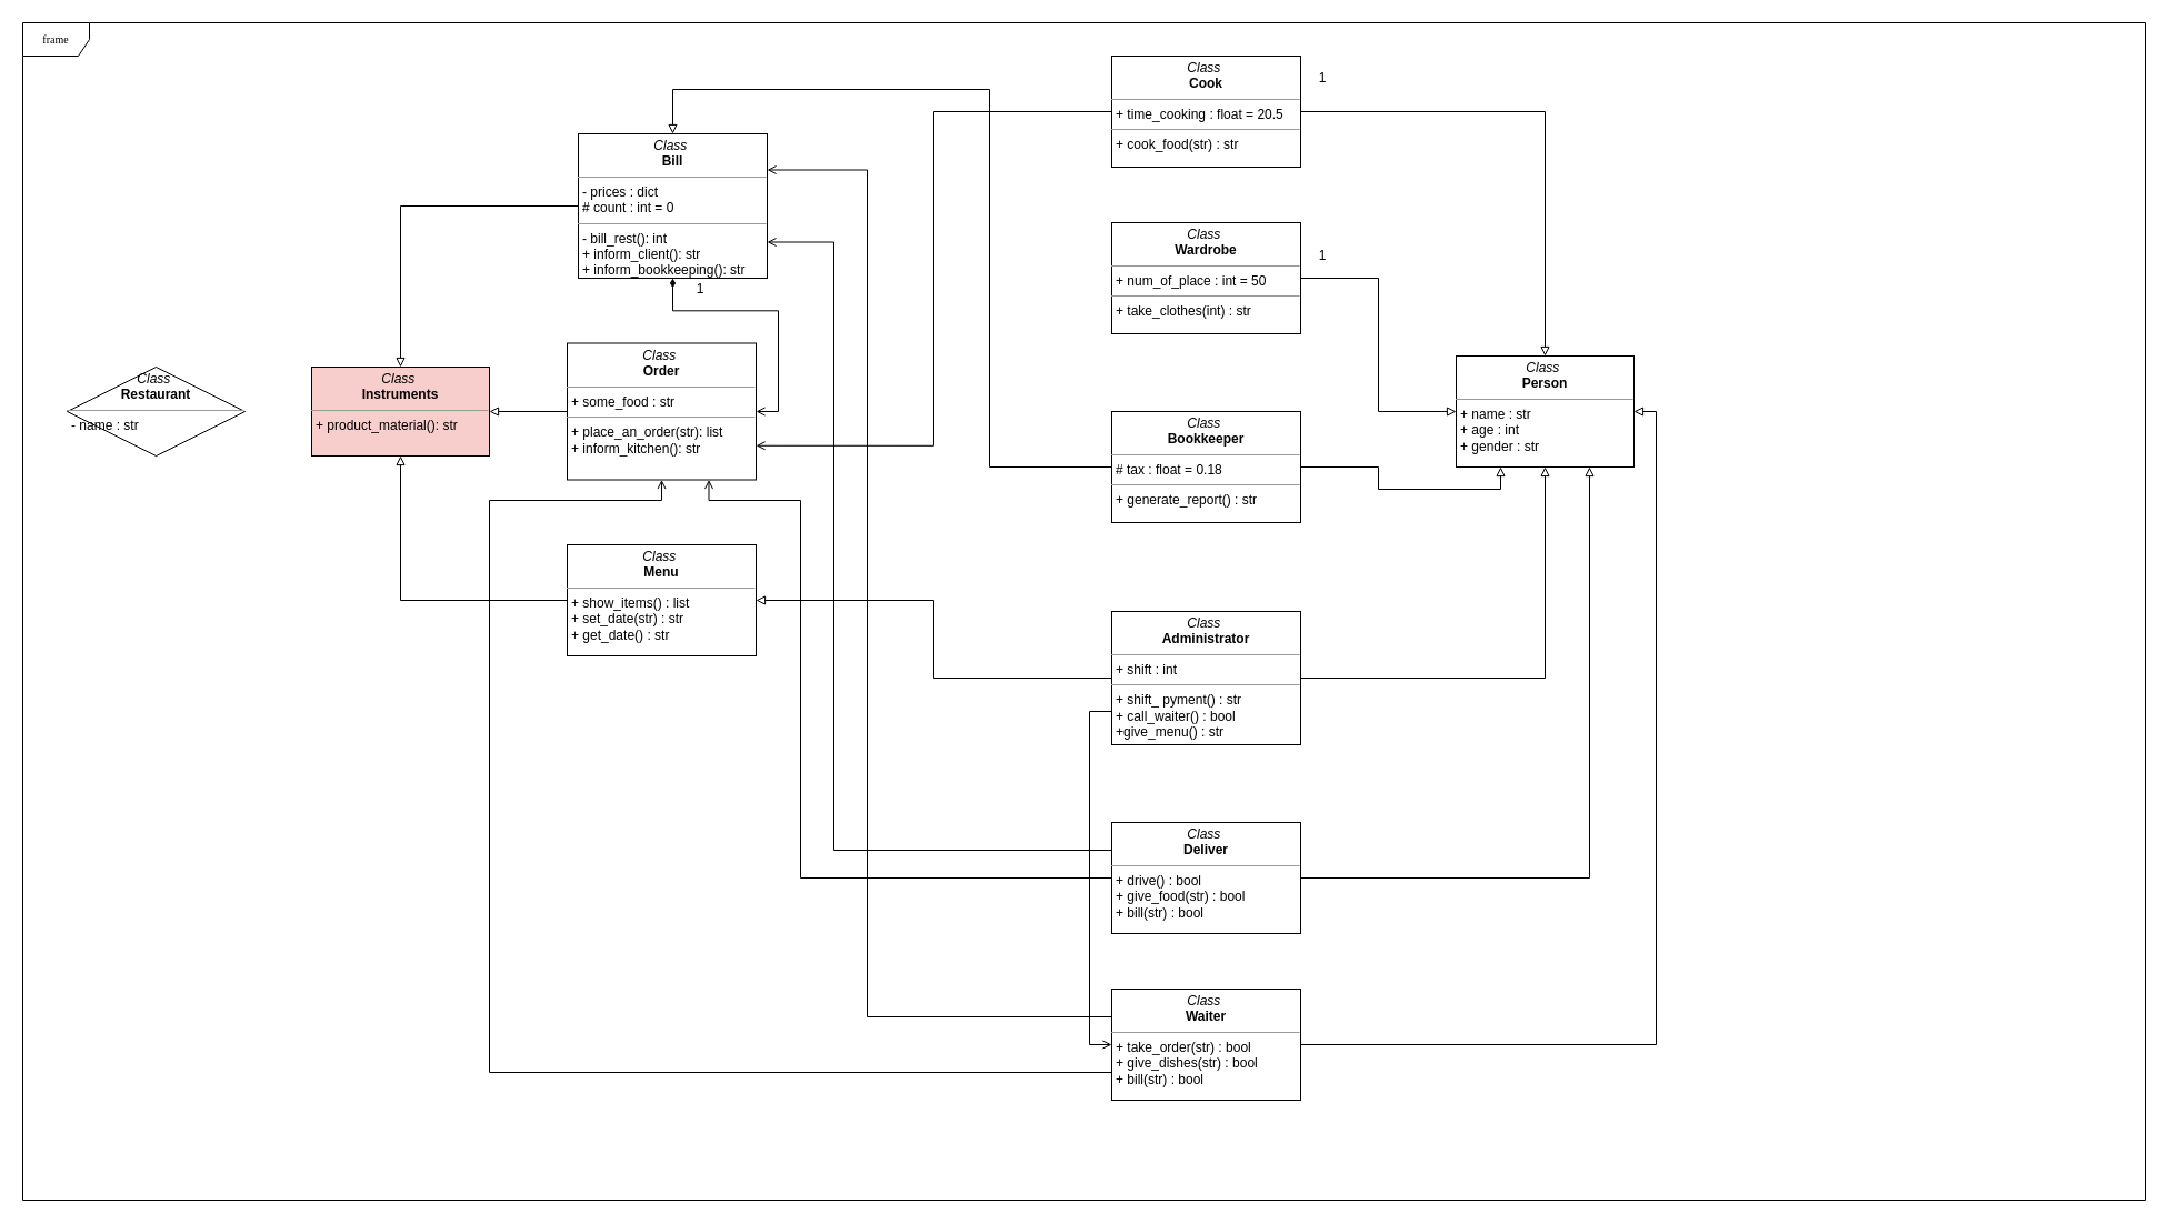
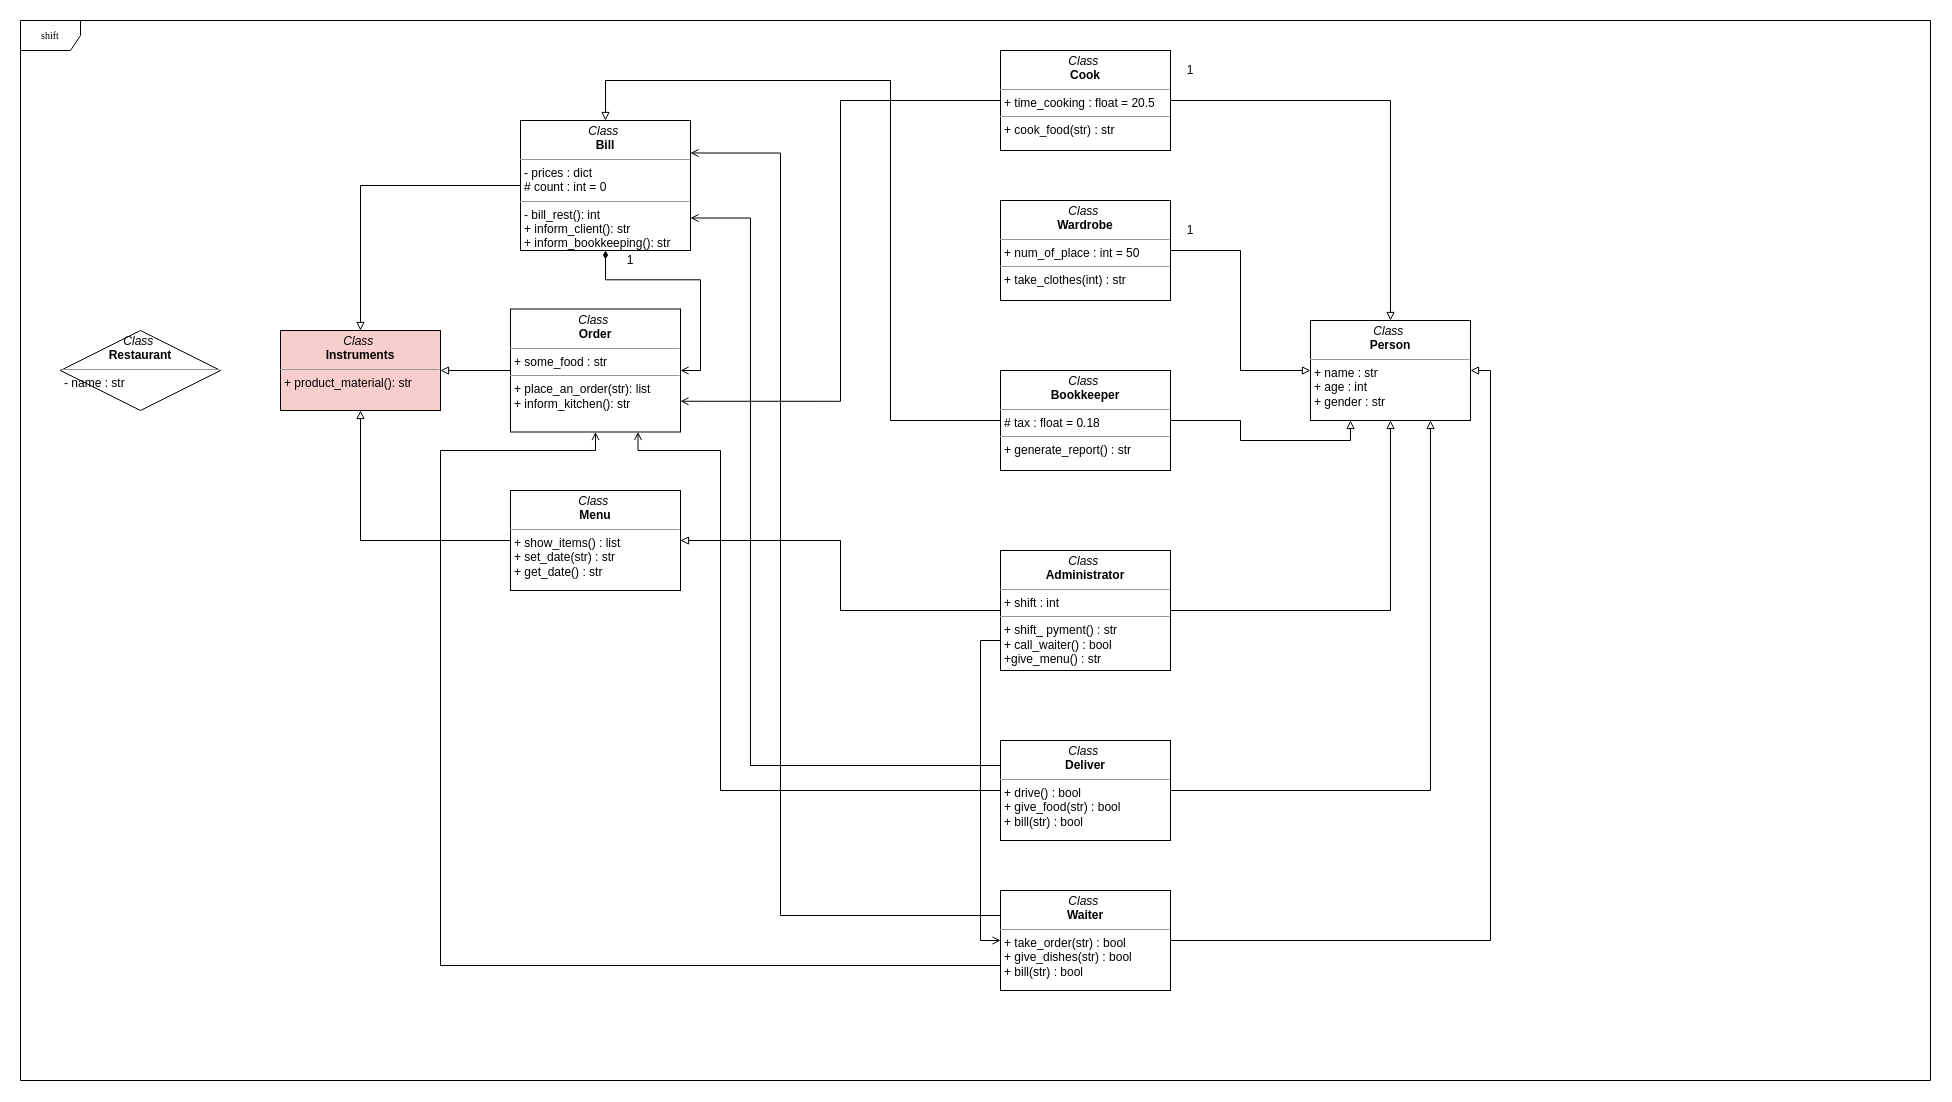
  <mxCell id="0" />
  <mxCell id="1" parent="0" />
- <mxCell id="2" value="frame" style="shape=umlFrame;whiteSpace=wrap;html=1;rounded=0;shadow=0;comic=0;labelBackgroundColor=none;strokeWidth=1;fontFamily=Verdana;fontSize=10;align=center;" parent="1" vertex="1"><mxGeometry x="20" y="20" width="1910" height="1060" as="geometry" /></mxCell>
+ <mxCell id="2" value="shift" style="shape=umlFrame;whiteSpace=wrap;html=1;rounded=0;shadow=0;comic=0;labelBackgroundColor=none;strokeWidth=1;fontFamily=Verdana;fontSize=10;align=center;" parent="1" vertex="1"><mxGeometry x="20" y="20" width="1910" height="1060" as="geometry" /></mxCell>
  <mxCell id="3" style="edgeStyle=orthogonalEdgeStyle;rounded=0;orthogonalLoop=1;jettySize=auto;html=1;entryX=1;entryY=0.5;entryDx=0;entryDy=0;endArrow=block;endFill=0;" parent="1" source="4" target="6" edge="1"><mxGeometry relative="1" as="geometry" /></mxCell>
  <mxCell id="4" value="&lt;p style=&quot;margin: 0px ; margin-top: 4px ; text-align: center&quot;&gt;&lt;i&gt;Class&amp;nbsp;&lt;/i&gt;&lt;br&gt;&lt;b&gt;Order&lt;/b&gt;&lt;/p&gt;&lt;hr size=&quot;1&quot;&gt;&lt;p style=&quot;margin: 0px ; margin-left: 4px&quot;&gt;+ some_food : str&amp;nbsp;&lt;br&gt;&lt;/p&gt;&lt;hr size=&quot;1&quot;&gt;&lt;p style=&quot;margin: 0px ; margin-left: 4px&quot;&gt;+ place_an_order(str): list&lt;br&gt;+ inform_kitchen(): str&lt;/p&gt;" style="verticalAlign=top;align=left;overflow=fill;fontSize=12;fontFamily=Helvetica;html=1;rounded=0;shadow=0;comic=0;labelBackgroundColor=none;strokeWidth=1" parent="1" vertex="1"><mxGeometry x="510" y="308.5" width="170" height="123" as="geometry" /></mxCell>
  <mxCell id="5" value="&lt;p style=&quot;margin: 0px ; margin-top: 4px ; text-align: center&quot;&gt;&lt;i&gt;Class&amp;nbsp;&lt;/i&gt;&lt;br&gt;&lt;b&gt;Person&lt;/b&gt;&lt;/p&gt;&lt;hr size=&quot;1&quot;&gt;&lt;p style=&quot;margin: 0px ; margin-left: 4px&quot;&gt;+ name&amp;nbsp;&lt;span&gt;: str&amp;nbsp;&lt;/span&gt;&lt;/p&gt;&lt;p style=&quot;margin: 0px ; margin-left: 4px&quot;&gt;+ age : int&lt;/p&gt;&lt;p style=&quot;margin: 0px ; margin-left: 4px&quot;&gt;+ gender : str&lt;/p&gt;" style="verticalAlign=top;align=left;overflow=fill;fontSize=12;fontFamily=Helvetica;html=1;rounded=0;shadow=0;comic=0;labelBackgroundColor=none;strokeWidth=1" parent="1" vertex="1"><mxGeometry x="1310" y="320" width="160" height="100" as="geometry" /></mxCell>
  <mxCell id="6" value="&lt;p style=&quot;margin: 0px ; margin-top: 4px ; text-align: center&quot;&gt;&lt;i&gt;Class&amp;nbsp;&lt;/i&gt;&lt;br&gt;&lt;b&gt;Instruments&lt;/b&gt;&lt;/p&gt;&lt;hr size=&quot;1&quot;&gt;&lt;p style=&quot;margin: 0px ; margin-left: 4px&quot;&gt;+ product_material(): str&lt;/p&gt;" style="verticalAlign=top;align=left;overflow=fill;fontSize=12;fontFamily=Helvetica;html=1;rounded=0;shadow=0;comic=0;labelBackgroundColor=none;strokeWidth=1;fillColor=#f8cecc;" parent="1" vertex="1"><mxGeometry x="280" y="330" width="160" height="80" as="geometry" /></mxCell>
  <mxCell id="7" value="&lt;p style=&quot;margin: 0px ; margin-top: 4px ; text-align: center&quot;&gt;&lt;i&gt;Class&amp;nbsp;&lt;/i&gt;&lt;br&gt;&lt;b&gt;Restaurant&lt;/b&gt;&lt;/p&gt;&lt;hr size=&quot;1&quot;&gt;&lt;p style=&quot;margin: 0px ; margin-left: 4px&quot;&gt;- name : str&lt;/p&gt;" style="rhombus;verticalAlign=top;align=left;overflow=fill;fontSize=12;fontFamily=Helvetica;html=1;shadow=0;comic=0;labelBackgroundColor=none;strokeWidth=1;" parent="1" vertex="1"><mxGeometry x="60" y="330" width="160" height="80" as="geometry" /></mxCell>
  <mxCell id="8" style="edgeStyle=orthogonalEdgeStyle;rounded=0;orthogonalLoop=1;jettySize=auto;html=1;entryX=0.5;entryY=1;entryDx=0;entryDy=0;endArrow=block;endFill=0;" parent="1" source="9" target="6" edge="1"><mxGeometry relative="1" as="geometry" /></mxCell>
  <mxCell id="9" value="&lt;p style=&quot;margin: 0px ; margin-top: 4px ; text-align: center&quot;&gt;&lt;i&gt;Class&amp;nbsp;&lt;/i&gt;&lt;br&gt;&lt;b&gt;Menu&lt;/b&gt;&lt;/p&gt;&lt;hr size=&quot;1&quot;&gt;&lt;p style=&quot;margin: 0px ; margin-left: 4px&quot;&gt;+ show_items() : list&lt;/p&gt;&lt;p style=&quot;margin: 0px ; margin-left: 4px&quot;&gt;+ set_date(str) : str&amp;nbsp;&lt;br&gt;&lt;/p&gt;&lt;p style=&quot;margin: 0px ; margin-left: 4px&quot;&gt;+ get_date() : str&lt;/p&gt;" style="verticalAlign=top;align=left;overflow=fill;fontSize=12;fontFamily=Helvetica;html=1;rounded=0;shadow=0;comic=0;labelBackgroundColor=none;strokeWidth=1" parent="1" vertex="1"><mxGeometry x="510" y="490" width="170" height="100" as="geometry" /></mxCell>
  <mxCell id="10" style="edgeStyle=orthogonalEdgeStyle;rounded=0;orthogonalLoop=1;jettySize=auto;html=1;endArrow=block;endFill=0;entryX=0.5;entryY=0;entryDx=0;entryDy=0;" parent="1" source="12" target="6" edge="1"><mxGeometry relative="1" as="geometry" /></mxCell>
  <mxCell id="11" style="edgeStyle=orthogonalEdgeStyle;rounded=0;orthogonalLoop=1;jettySize=auto;html=1;endArrow=open;endFill=0;entryX=1;entryY=0.5;entryDx=0;entryDy=0;startArrow=diamondThin;startFill=1;" parent="1" source="12" target="4" edge="1"><mxGeometry relative="1" as="geometry" /></mxCell>
  <mxCell id="12" value="&lt;p style=&quot;margin: 0px ; margin-top: 4px ; text-align: center&quot;&gt;&lt;i&gt;Class&amp;nbsp;&lt;/i&gt;&lt;br&gt;&lt;b&gt;Bill&lt;/b&gt;&lt;/p&gt;&lt;hr size=&quot;1&quot;&gt;&lt;p style=&quot;margin: 0px ; margin-left: 4px&quot;&gt;- prices : dict&lt;/p&gt;&lt;p style=&quot;margin: 0px ; margin-left: 4px&quot;&gt;# count : int = 0&amp;nbsp;&lt;br&gt;&lt;/p&gt;&lt;hr size=&quot;1&quot;&gt;&lt;p style=&quot;margin: 0px ; margin-left: 4px&quot;&gt;- bill_rest(): int&lt;br&gt;+ inform_client(): str&lt;/p&gt;&lt;p style=&quot;margin: 0px ; margin-left: 4px&quot;&gt;+ inform_bookkeeping(): str&lt;br&gt;&lt;/p&gt;" style="verticalAlign=top;align=left;overflow=fill;fontSize=12;fontFamily=Helvetica;html=1;rounded=0;shadow=0;comic=0;labelBackgroundColor=none;strokeWidth=1" parent="1" vertex="1"><mxGeometry x="520" y="120" width="170" height="130" as="geometry" /></mxCell>
  <mxCell id="13" style="edgeStyle=orthogonalEdgeStyle;rounded=0;orthogonalLoop=1;jettySize=auto;html=1;endArrow=block;endFill=0;entryX=0.5;entryY=0;entryDx=0;entryDy=0;" parent="1" source="15" target="5" edge="1"><mxGeometry relative="1" as="geometry" /></mxCell>
  <mxCell id="14" style="edgeStyle=orthogonalEdgeStyle;rounded=0;orthogonalLoop=1;jettySize=auto;html=1;endArrow=open;endFill=0;entryX=1;entryY=0.75;entryDx=0;entryDy=0;" parent="1" source="15" target="4" edge="1"><mxGeometry relative="1" as="geometry" /></mxCell>
  <mxCell id="15" value="&lt;p style=&quot;margin: 0px ; margin-top: 4px ; text-align: center&quot;&gt;&lt;i&gt;Class&amp;nbsp;&lt;/i&gt;&lt;br&gt;&lt;b&gt;Cook&lt;/b&gt;&lt;/p&gt;&lt;hr size=&quot;1&quot;&gt;&lt;p style=&quot;margin: 0px ; margin-left: 4px&quot;&gt;+ time_cooking : float = 20.5&amp;nbsp;&lt;br&gt;&lt;/p&gt;&lt;hr size=&quot;1&quot;&gt;&lt;p style=&quot;margin: 0px ; margin-left: 4px&quot;&gt;+ cook_food(str) : str&lt;br&gt;&lt;/p&gt;" style="verticalAlign=top;align=left;overflow=fill;fontSize=12;fontFamily=Helvetica;html=1;rounded=0;shadow=0;comic=0;labelBackgroundColor=none;strokeWidth=1" parent="1" vertex="1"><mxGeometry x="1000" y="50" width="170" height="100" as="geometry" /></mxCell>
  <mxCell id="16" style="edgeStyle=orthogonalEdgeStyle;rounded=0;orthogonalLoop=1;jettySize=auto;html=1;endArrow=block;endFill=0;entryX=0;entryY=0.5;entryDx=0;entryDy=0;" parent="1" source="17" target="5" edge="1"><mxGeometry relative="1" as="geometry" /></mxCell>
  <mxCell id="17" value="&lt;p style=&quot;margin: 0px ; margin-top: 4px ; text-align: center&quot;&gt;&lt;i&gt;Class&amp;nbsp;&lt;/i&gt;&lt;br&gt;&lt;b&gt;Wardrobe&lt;/b&gt;&lt;/p&gt;&lt;hr size=&quot;1&quot;&gt;&lt;p style=&quot;margin: 0px ; margin-left: 4px&quot;&gt;+ num_of_place : int = 50&amp;nbsp;&lt;br&gt;&lt;/p&gt;&lt;hr size=&quot;1&quot;&gt;&lt;p style=&quot;margin: 0px ; margin-left: 4px&quot;&gt;+ take_clothes(int) : str&lt;br&gt;&lt;/p&gt;" style="verticalAlign=top;align=left;overflow=fill;fontSize=12;fontFamily=Helvetica;html=1;rounded=0;shadow=0;comic=0;labelBackgroundColor=none;strokeWidth=1" parent="1" vertex="1"><mxGeometry x="1000" y="200" width="170" height="100" as="geometry" /></mxCell>
  <mxCell id="18" style="edgeStyle=orthogonalEdgeStyle;rounded=0;orthogonalLoop=1;jettySize=auto;html=1;endArrow=block;endFill=0;entryX=0.25;entryY=1;entryDx=0;entryDy=0;" parent="1" source="20" target="5" edge="1"><mxGeometry relative="1" as="geometry" /></mxCell>
  <mxCell id="19" style="edgeStyle=orthogonalEdgeStyle;rounded=0;orthogonalLoop=1;jettySize=auto;html=1;endArrow=block;endFill=0;entryX=0.5;entryY=0;entryDx=0;entryDy=0;" parent="1" source="20" target="12" edge="1"><mxGeometry relative="1" as="geometry"><Array as="points"><mxPoint x="890" y="420" /><mxPoint x="890" y="80" /><mxPoint x="605" y="80" /></Array></mxGeometry></mxCell>
  <mxCell id="20" value="&lt;p style=&quot;margin: 0px ; margin-top: 4px ; text-align: center&quot;&gt;&lt;i&gt;Class&amp;nbsp;&lt;/i&gt;&lt;br&gt;&lt;b&gt;Bookkeeper&lt;/b&gt;&lt;/p&gt;&lt;hr size=&quot;1&quot;&gt;&lt;p style=&quot;margin: 0px ; margin-left: 4px&quot;&gt;# tax : float = 0.18&amp;nbsp;&lt;br&gt;&lt;/p&gt;&lt;hr size=&quot;1&quot;&gt;&lt;p style=&quot;margin: 0px ; margin-left: 4px&quot;&gt;+ generate_report() : str&lt;br&gt;&lt;/p&gt;" style="verticalAlign=top;align=left;overflow=fill;fontSize=12;fontFamily=Helvetica;html=1;rounded=0;shadow=0;comic=0;labelBackgroundColor=none;strokeWidth=1" parent="1" vertex="1"><mxGeometry x="1000" y="370" width="170" height="100" as="geometry" /></mxCell>
  <mxCell id="21" style="edgeStyle=orthogonalEdgeStyle;rounded=0;orthogonalLoop=1;jettySize=auto;html=1;endArrow=block;endFill=0;entryX=0.5;entryY=1;entryDx=0;entryDy=0;" parent="1" source="24" target="5" edge="1"><mxGeometry relative="1" as="geometry" /></mxCell>
  <mxCell id="22" style="edgeStyle=orthogonalEdgeStyle;rounded=0;orthogonalLoop=1;jettySize=auto;html=1;endArrow=block;endFill=0;entryX=1;entryY=0.5;entryDx=0;entryDy=0;" parent="1" source="24" target="9" edge="1"><mxGeometry relative="1" as="geometry" /></mxCell>
  <mxCell id="23" style="edgeStyle=orthogonalEdgeStyle;rounded=0;orthogonalLoop=1;jettySize=auto;html=1;endArrow=open;endFill=0;entryX=0;entryY=0.5;entryDx=0;entryDy=0;exitX=0;exitY=0.75;exitDx=0;exitDy=0;" parent="1" source="24" target="32" edge="1"><mxGeometry relative="1" as="geometry"><Array as="points"><mxPoint x="980" y="640" /><mxPoint x="980" y="940" /></Array></mxGeometry></mxCell>
  <mxCell id="24" value="&lt;p style=&quot;margin: 0px ; margin-top: 4px ; text-align: center&quot;&gt;&lt;i&gt;Class&amp;nbsp;&lt;/i&gt;&lt;br&gt;&lt;b&gt;Administrator&lt;/b&gt;&lt;/p&gt;&lt;hr size=&quot;1&quot;&gt;&lt;p style=&quot;margin: 0px ; margin-left: 4px&quot;&gt;+ shift : int&lt;/p&gt;&lt;hr size=&quot;1&quot;&gt;&lt;p style=&quot;margin: 0px ; margin-left: 4px&quot;&gt;+ shift_ pyment() : str&lt;br&gt;&lt;/p&gt;&lt;p style=&quot;margin: 0px ; margin-left: 4px&quot;&gt;+ call_waiter() : bool&lt;/p&gt;&lt;p style=&quot;margin: 0px ; margin-left: 4px&quot;&gt;+give_menu() : str&lt;/p&gt;" style="verticalAlign=top;align=left;overflow=fill;fontSize=12;fontFamily=Helvetica;html=1;rounded=0;shadow=0;comic=0;labelBackgroundColor=none;strokeWidth=1" parent="1" vertex="1"><mxGeometry x="1000" y="550" width="170" height="120" as="geometry" /></mxCell>
  <mxCell id="25" style="edgeStyle=orthogonalEdgeStyle;rounded=0;orthogonalLoop=1;jettySize=auto;html=1;endArrow=block;endFill=0;entryX=0.75;entryY=1;entryDx=0;entryDy=0;" parent="1" source="28" target="5" edge="1"><mxGeometry relative="1" as="geometry" /></mxCell>
  <mxCell id="26" style="edgeStyle=orthogonalEdgeStyle;rounded=0;orthogonalLoop=1;jettySize=auto;html=1;endArrow=open;endFill=0;entryX=0.75;entryY=1;entryDx=0;entryDy=0;" parent="1" source="28" target="4" edge="1"><mxGeometry relative="1" as="geometry"><Array as="points"><mxPoint x="720" y="790" /><mxPoint x="720" y="450" /><mxPoint x="638" y="450" /></Array></mxGeometry></mxCell>
  <mxCell id="27" style="edgeStyle=orthogonalEdgeStyle;rounded=0;orthogonalLoop=1;jettySize=auto;html=1;entryX=1;entryY=0.75;entryDx=0;entryDy=0;endArrow=open;endFill=0;exitX=0;exitY=0.25;exitDx=0;exitDy=0;" parent="1" source="28" target="12" edge="1"><mxGeometry relative="1" as="geometry"><Array as="points"><mxPoint x="750" y="765" /><mxPoint x="750" y="218" /></Array></mxGeometry></mxCell>
  <mxCell id="28" value="&lt;p style=&quot;margin: 0px ; margin-top: 4px ; text-align: center&quot;&gt;&lt;i&gt;Class&amp;nbsp;&lt;/i&gt;&lt;br&gt;&lt;b&gt;Deliver&lt;/b&gt;&lt;/p&gt;&lt;hr size=&quot;1&quot;&gt;&lt;p style=&quot;margin: 0px ; margin-left: 4px&quot;&gt;+ drive() : bool&lt;/p&gt;&lt;p style=&quot;margin: 0px ; margin-left: 4px&quot;&gt;+ give_food(str) : bool&lt;/p&gt;&lt;p style=&quot;margin: 0px ; margin-left: 4px&quot;&gt;+ bill(str) : bool&amp;nbsp;&lt;br&gt;&lt;/p&gt;&lt;p style=&quot;margin: 0px ; margin-left: 4px&quot;&gt;&lt;br&gt;&lt;/p&gt;" style="verticalAlign=top;align=left;overflow=fill;fontSize=12;fontFamily=Helvetica;html=1;rounded=0;shadow=0;comic=0;labelBackgroundColor=none;strokeWidth=1" parent="1" vertex="1"><mxGeometry x="1000" y="740" width="170" height="100" as="geometry" /></mxCell>
  <mxCell id="29" style="edgeStyle=orthogonalEdgeStyle;rounded=0;orthogonalLoop=1;jettySize=auto;html=1;endArrow=block;endFill=0;entryX=1;entryY=0.5;entryDx=0;entryDy=0;" parent="1" source="32" target="5" edge="1"><mxGeometry relative="1" as="geometry" /></mxCell>
  <mxCell id="30" style="edgeStyle=orthogonalEdgeStyle;rounded=0;orthogonalLoop=1;jettySize=auto;html=1;endArrow=open;endFill=0;entryX=0.5;entryY=1;entryDx=0;entryDy=0;exitX=0;exitY=0.75;exitDx=0;exitDy=0;" parent="1" source="32" target="4" edge="1"><mxGeometry relative="1" as="geometry"><Array as="points"><mxPoint x="440" y="965" /><mxPoint x="440" y="450" /><mxPoint x="595" y="450" /></Array></mxGeometry></mxCell>
  <mxCell id="31" style="edgeStyle=orthogonalEdgeStyle;rounded=0;orthogonalLoop=1;jettySize=auto;html=1;entryX=1;entryY=0.25;entryDx=0;entryDy=0;endArrow=open;endFill=0;exitX=0;exitY=0.25;exitDx=0;exitDy=0;" parent="1" source="32" target="12" edge="1"><mxGeometry relative="1" as="geometry"><Array as="points"><mxPoint x="780" y="915" /><mxPoint x="780" y="153" /></Array></mxGeometry></mxCell>
  <mxCell id="32" value="&lt;p style=&quot;margin: 0px ; margin-top: 4px ; text-align: center&quot;&gt;&lt;i&gt;Class&amp;nbsp;&lt;/i&gt;&lt;br&gt;&lt;b&gt;Waiter&lt;/b&gt;&lt;/p&gt;&lt;hr size=&quot;1&quot;&gt;&lt;p style=&quot;margin: 0px ; margin-left: 4px&quot;&gt;+ take_order(str) : bool&lt;/p&gt;&lt;p style=&quot;margin: 0px ; margin-left: 4px&quot;&gt;+ give_dishes(str) : bool&lt;/p&gt;&lt;p style=&quot;margin: 0px ; margin-left: 4px&quot;&gt;+ bill(str) : bool&amp;nbsp;&lt;br&gt;&lt;/p&gt;&lt;p style=&quot;margin: 0px ; margin-left: 4px&quot;&gt;&lt;br&gt;&lt;/p&gt;" style="verticalAlign=top;align=left;overflow=fill;fontSize=12;fontFamily=Helvetica;html=1;rounded=0;shadow=0;comic=0;labelBackgroundColor=none;strokeWidth=1" parent="1" vertex="1"><mxGeometry x="1000" y="890" width="170" height="100" as="geometry" /></mxCell>
  <mxCell id="33" value="1" style="text;html=1;strokeColor=none;fillColor=none;align=center;verticalAlign=middle;whiteSpace=wrap;rounded=0;" parent="1" vertex="1"><mxGeometry x="1170" y="220" width="40" height="20" as="geometry" /></mxCell>
  <mxCell id="34" value="1" style="text;html=1;strokeColor=none;fillColor=none;align=center;verticalAlign=middle;whiteSpace=wrap;rounded=0;" parent="1" vertex="1"><mxGeometry x="1170" y="60" width="40" height="20" as="geometry" /></mxCell>
  <mxCell id="35" value="1" style="text;html=1;strokeColor=none;fillColor=none;align=center;verticalAlign=middle;whiteSpace=wrap;rounded=0;" vertex="1" parent="1"><mxGeometry x="610" y="250" width="40" height="20" as="geometry" /></mxCell>
